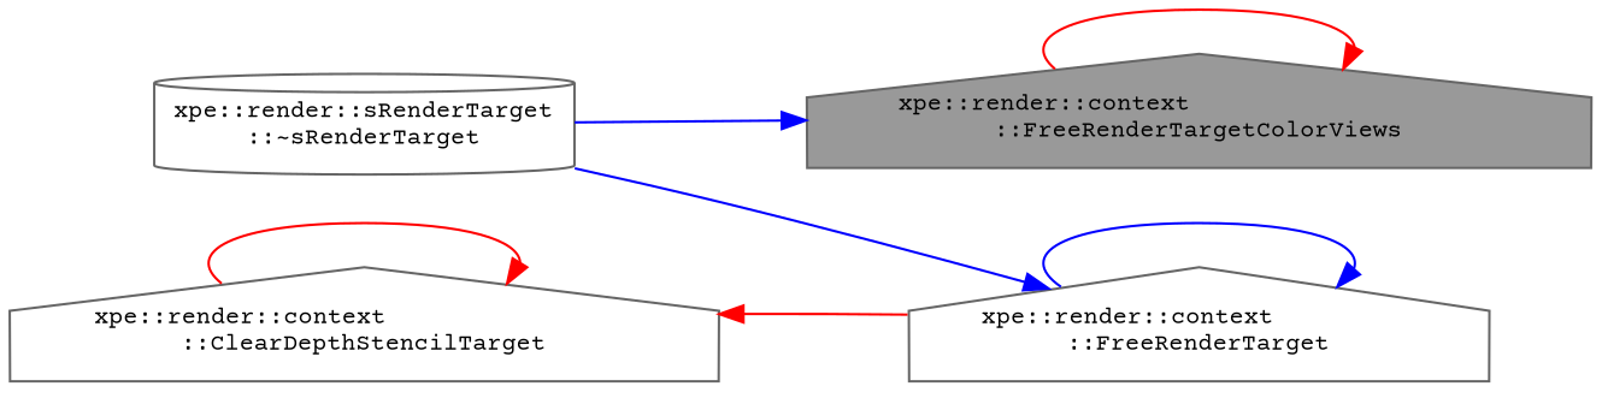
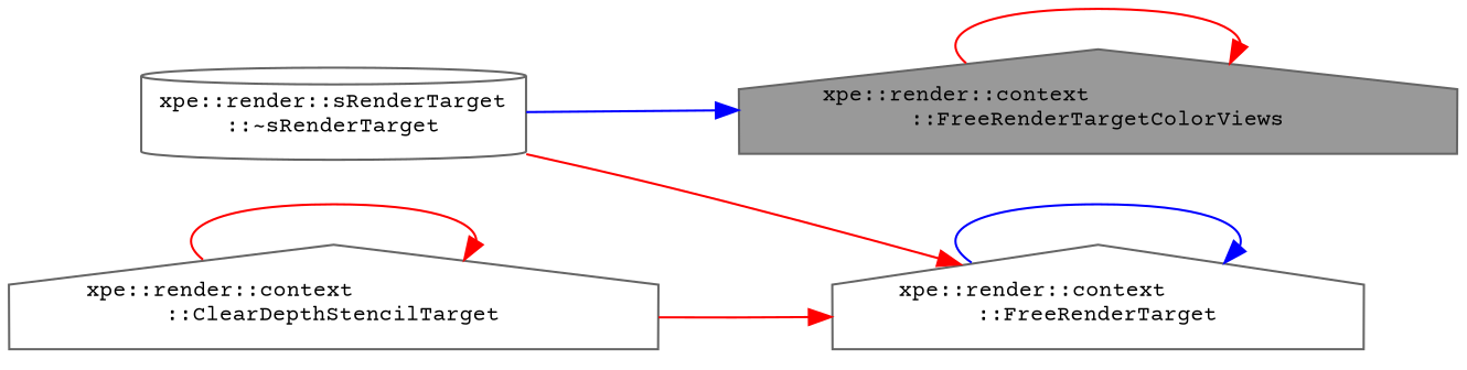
  digraph {
    fontname="Courier Prime"
    rankdir=RL
    node [color=grey40 fillcolor=white fontname="Courier Prime" fontsize=10 shape=house style=filled]
    edge [color=red dir=back fontname="Courier Prime" fontsize=10 labelfontname=Helvetica labelfontsize=10 style=solid]
    n1 [color=gray40 fillcolor=grey60 fontcolor=black height=0.2 label="xpe::render::context\l::FreeRenderTargetColorViews" width=0.4]
    n2 [height=0.2 label="xpe::render::sRenderTarget\l::~sRenderTarget" shape=cylinder width=0.4]
    n3 [height=0.2 label="xpe::render::context\l::FreeRenderTarget" width=0.4]
    n4 [height=0.2 label="xpe::render::context\l::ClearDepthStencilTarget" width=0.4]
    n1 -> n1
    n1 -> n2 [color=blue]
-   n3 -> n2 [color=blue]
+   n3 -> n2
    n3 -> n3 [color=blue]
-   n4 -> n3
+   n3 -> n4
    n4 -> n4
  }
